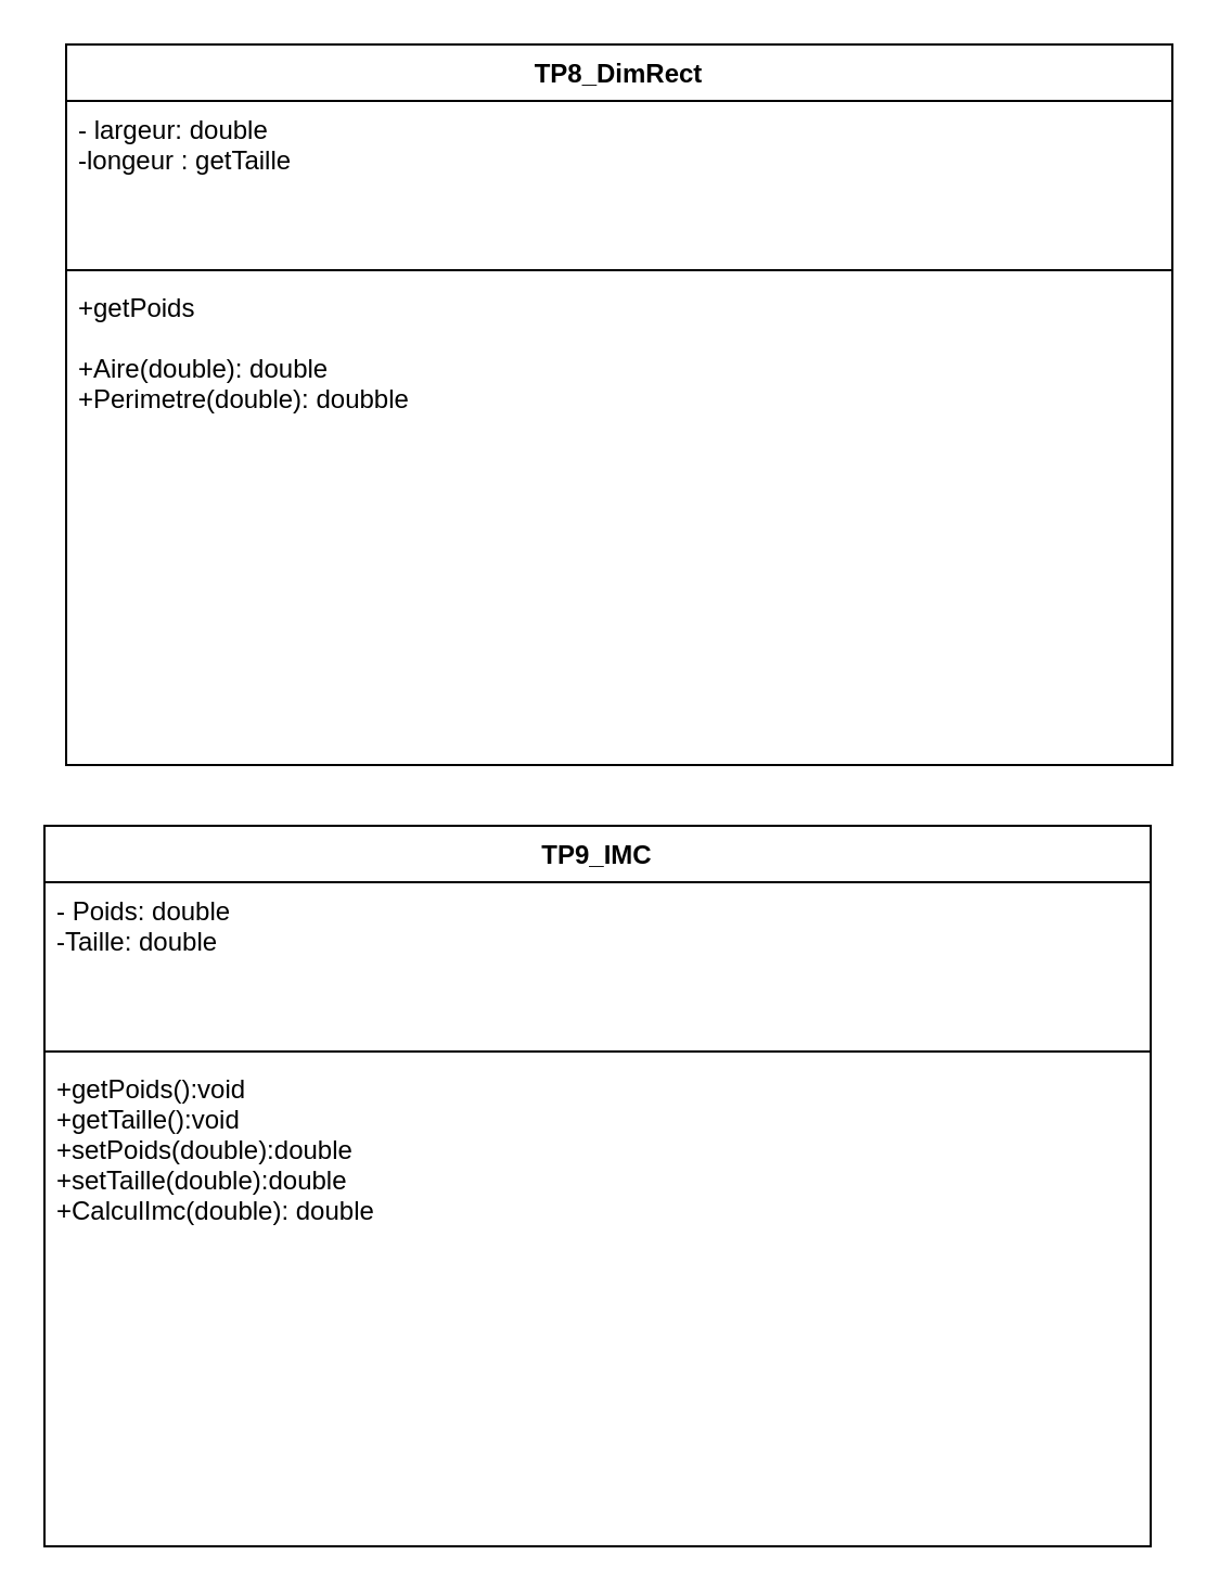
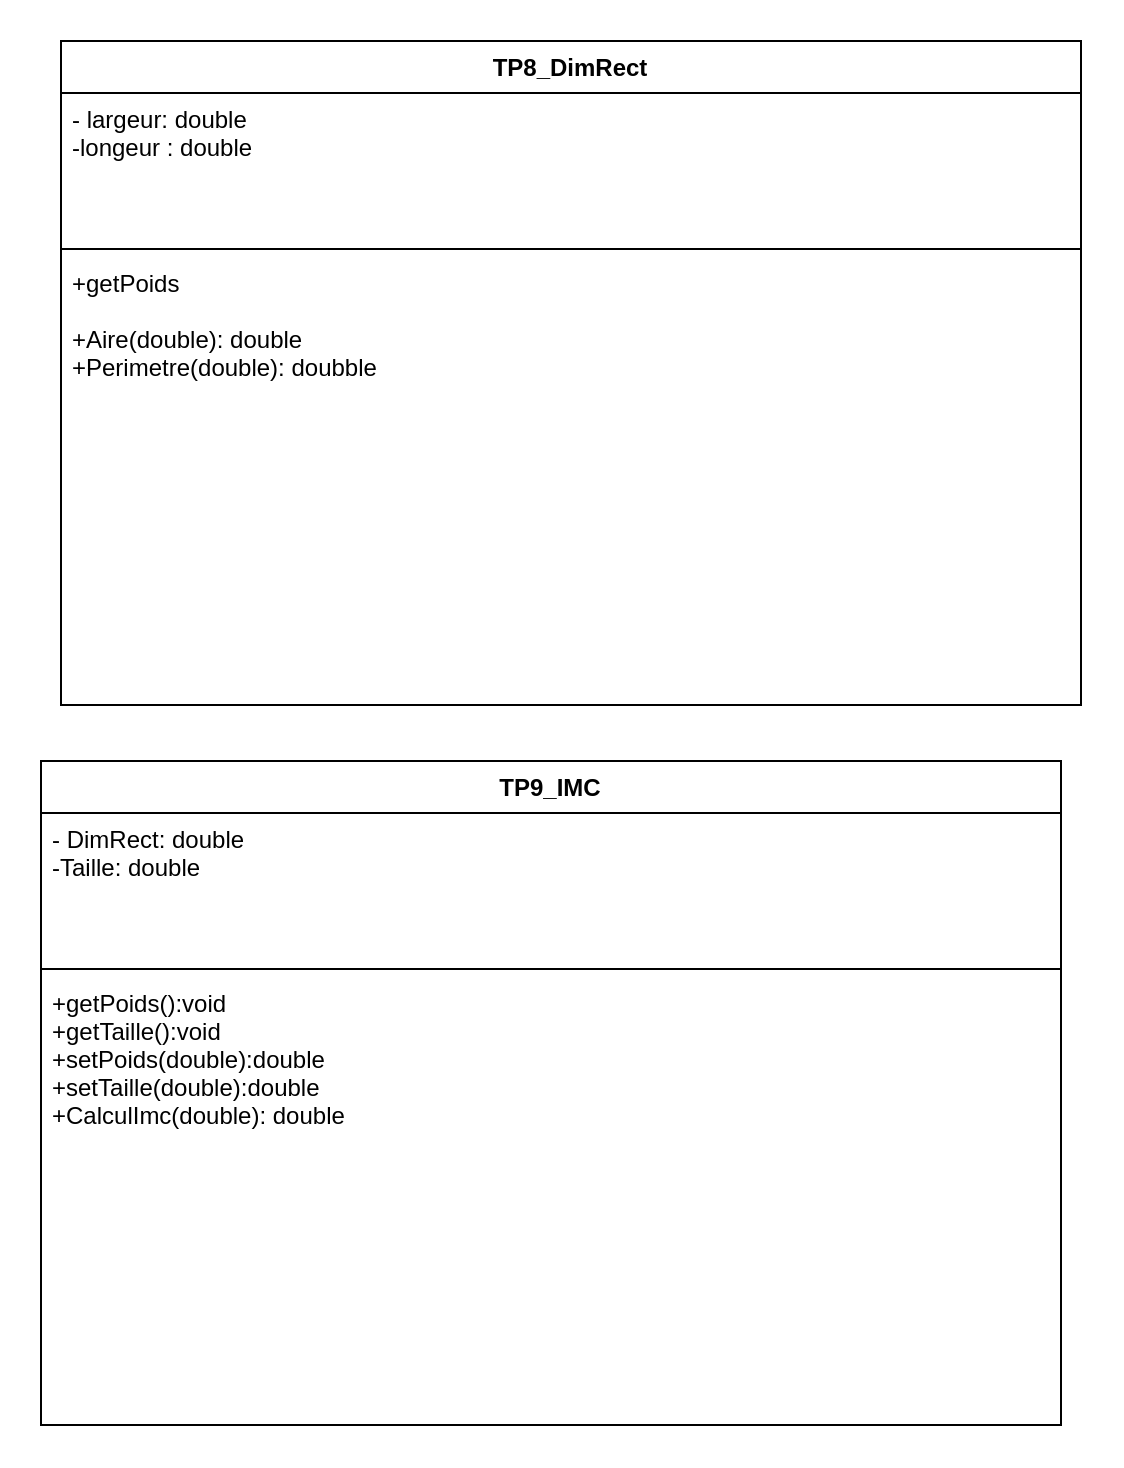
  <mxCell id="0" />
  <mxCell id="1" parent="0" />
  <mxCell id="2" value="TP8_DimRect" style="swimlane;fontStyle=1;align=center;verticalAlign=top;childLayout=stackLayout;horizontal=1;startSize=26;horizontalStack=0;resizeParent=1;resizeParentMax=0;resizeLast=0;collapsible=1;marginBottom=0;" vertex="1" parent="1"><mxGeometry x="30" y="20" width="510" height="332" as="geometry" /></mxCell>
- <mxCell id="3" value="- largeur: double&#10;-longeur : getTaille &#10;&#10;" style="text;strokeColor=none;fillColor=none;align=left;verticalAlign=top;spacingLeft=4;spacingRight=4;overflow=hidden;rotatable=0;points=[[0,0.5],[1,0.5]];portConstraint=eastwest;" vertex="1" parent="2"><mxGeometry y="26" width="510" height="74" as="geometry" /></mxCell>
+ <mxCell id="3" value="- largeur: double&#10;-longeur : double &#10;&#10;" style="text;strokeColor=none;fillColor=none;align=left;verticalAlign=top;spacingLeft=4;spacingRight=4;overflow=hidden;rotatable=0;points=[[0,0.5],[1,0.5]];portConstraint=eastwest;" vertex="1" parent="2"><mxGeometry y="26" width="510" height="74" as="geometry" /></mxCell>
  <mxCell id="4" value="" style="line;strokeWidth=1;fillColor=none;align=left;verticalAlign=middle;spacingTop=-1;spacingLeft=3;spacingRight=3;rotatable=0;labelPosition=right;points=[];portConstraint=eastwest;" vertex="1" parent="2"><mxGeometry y="100" width="510" height="8" as="geometry" /></mxCell>
  <mxCell id="5" value="+getPoids&#10;&#10;+Aire(double): double&#10;+Perimetre(double): doubble " style="text;strokeColor=none;fillColor=none;align=left;verticalAlign=top;spacingLeft=4;spacingRight=4;overflow=hidden;rotatable=0;points=[[0,0.5],[1,0.5]];portConstraint=eastwest;" vertex="1" parent="2"><mxGeometry y="108" width="510" height="224" as="geometry" /></mxCell>
  <mxCell id="6" value="TP9_IMC" style="swimlane;fontStyle=1;align=center;verticalAlign=top;childLayout=stackLayout;horizontal=1;startSize=26;horizontalStack=0;resizeParent=1;resizeParentMax=0;resizeLast=0;collapsible=1;marginBottom=0;" vertex="1" parent="1"><mxGeometry x="20" y="380" width="510" height="332" as="geometry" /></mxCell>
- <mxCell id="7" value="- Poids: double&#10;-Taille: double &#10;&#10;" style="text;strokeColor=none;fillColor=none;align=left;verticalAlign=top;spacingLeft=4;spacingRight=4;overflow=hidden;rotatable=0;points=[[0,0.5],[1,0.5]];portConstraint=eastwest;" vertex="1" parent="6"><mxGeometry y="26" width="510" height="74" as="geometry" /></mxCell>
+ <mxCell id="7" value="- DimRect: double&#10;-Taille: double &#10;&#10;" style="text;strokeColor=none;fillColor=none;align=left;verticalAlign=top;spacingLeft=4;spacingRight=4;overflow=hidden;rotatable=0;points=[[0,0.5],[1,0.5]];portConstraint=eastwest;" vertex="1" parent="6"><mxGeometry y="26" width="510" height="74" as="geometry" /></mxCell>
  <mxCell id="8" value="" style="line;strokeWidth=1;fillColor=none;align=left;verticalAlign=middle;spacingTop=-1;spacingLeft=3;spacingRight=3;rotatable=0;labelPosition=right;points=[];portConstraint=eastwest;" vertex="1" parent="6"><mxGeometry y="100" width="510" height="8" as="geometry" /></mxCell>
  <mxCell id="9" value="+getPoids():void&#10;+getTaille():void&#10;+setPoids(double):double&#10;+setTaille(double):double &#10;+CalculImc(double): double&#10;" style="text;strokeColor=none;fillColor=none;align=left;verticalAlign=top;spacingLeft=4;spacingRight=4;overflow=hidden;rotatable=0;points=[[0,0.5],[1,0.5]];portConstraint=eastwest;" vertex="1" parent="6"><mxGeometry y="108" width="510" height="224" as="geometry" /></mxCell>
